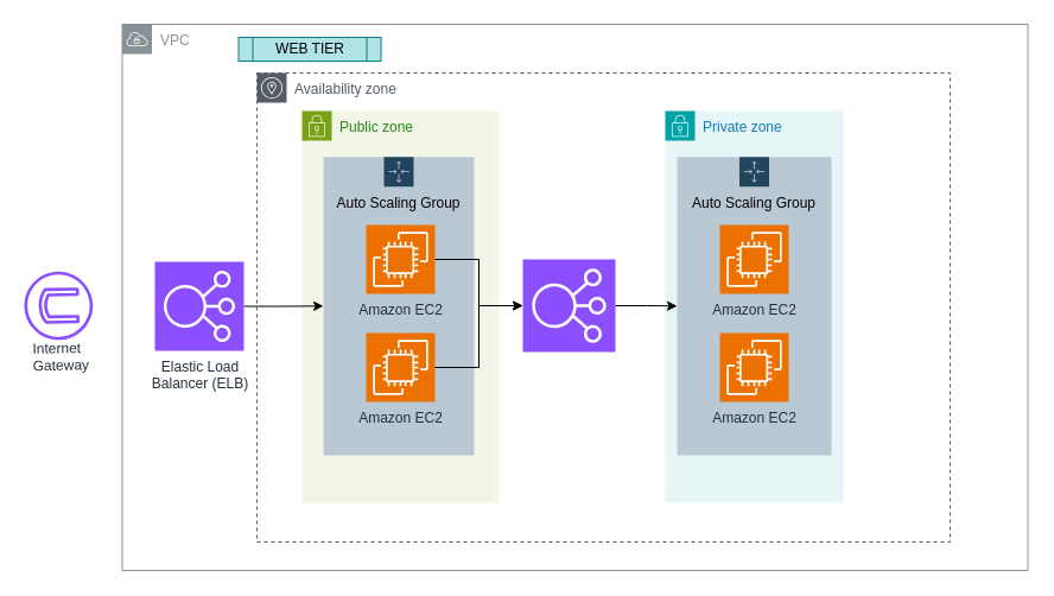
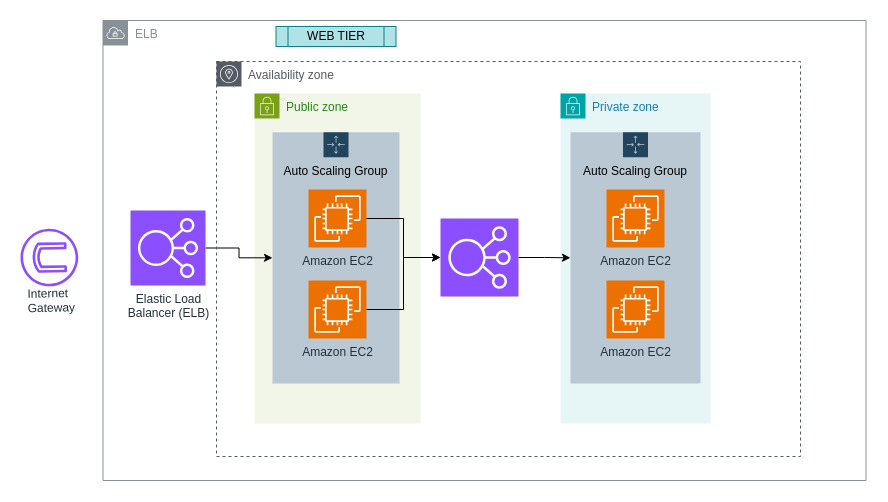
  <mxCell id="0" />
  <mxCell id="1" parent="0" />
  <mxCell id="2" value="Private zone" style="points=[[0,0],[0.25,0],[0.5,0],[0.75,0],[1,0],[1,0.25],[1,0.5],[1,0.75],[1,1],[0.75,1],[0.5,1],[0.25,1],[0,1],[0,0.75],[0,0.5],[0,0.25]];outlineConnect=0;gradientColor=none;html=1;whiteSpace=wrap;fontSize=12;fontStyle=0;container=0;pointerEvents=0;collapsible=0;recursiveResize=0;shape=mxgraph.aws4.group;grIcon=mxgraph.aws4.group_security_group;grStroke=0;strokeColor=#00A4A6;fillColor=#E6F6F7;verticalAlign=top;align=left;spacingLeft=30;fontColor=#147EBA;dashed=0;" parent="1" vertex="1"><mxGeometry x="560" y="93" width="150" height="330" as="geometry" /></mxCell>
  <mxCell id="3" value="Public zone" style="points=[[0,0],[0.25,0],[0.5,0],[0.75,0],[1,0],[1,0.25],[1,0.5],[1,0.75],[1,1],[0.75,1],[0.5,1],[0.25,1],[0,1],[0,0.75],[0,0.5],[0,0.25]];outlineConnect=0;gradientColor=none;html=1;whiteSpace=wrap;fontSize=12;fontStyle=0;container=0;pointerEvents=0;collapsible=0;recursiveResize=0;shape=mxgraph.aws4.group;grIcon=mxgraph.aws4.group_security_group;grStroke=0;strokeColor=#7AA116;fillColor=#F2F6E8;verticalAlign=top;align=left;spacingLeft=30;fontColor=#248814;dashed=0;" parent="1" vertex="1"><mxGeometry x="254" y="93" width="166" height="330" as="geometry" /></mxCell>
  <mxCell id="4" value="&lt;br&gt;&lt;div&gt;Gateway&lt;/div&gt;&lt;div&gt;Internet&lt;/div&gt;" style="sketch=0;outlineConnect=0;fontColor=#232F3E;gradientColor=none;fillColor=#8C4FFF;strokeColor=none;dashed=0;verticalLabelPosition=middle;verticalAlign=top;align=right;html=1;fontSize=12;fontStyle=0;aspect=fixed;pointerEvents=1;shape=mxgraph.aws4.internet_gateway;rotation=-91;labelPosition=left;textDirection=vertical-lr;" parent="1" vertex="1"><mxGeometry x="20" y="228.13" width="57.74" height="57.74" as="geometry" /></mxCell>
- <mxCell id="5" value="WEB TIER" style="shape=process;whiteSpace=wrap;html=1;backgroundOutline=1;fillColor=#b0e3e6;rounded=0;glass=0;strokeColor=#0e8088;container=0;" parent="1" vertex="1"><mxGeometry x="200.5" y="31" width="120" height="20" as="geometry" /></mxCell>
+ <mxCell id="5" value="WEB TIER" style="shape=process;whiteSpace=wrap;html=1;backgroundOutline=1;fillColor=#b0e3e6;rounded=0;glass=0;strokeColor=#0e8088;container=0;" parent="1" vertex="1"><mxGeometry x="275.5" y="26" width="120" height="20" as="geometry" /></mxCell>
  <mxCell id="6" style="edgeStyle=orthogonalEdgeStyle;rounded=0;orthogonalLoop=1;jettySize=auto;html=1;" edge="1" parent="1" source="7" target="10"><mxGeometry relative="1" as="geometry" /></mxCell>
- <mxCell id="7" value="Elastic Load&lt;div&gt;Balancer (ELB)&lt;/div&gt;" style="sketch=0;points=[[0,0,0],[0.25,0,0],[0.5,0,0],[0.75,0,0],[1,0,0],[0,1,0],[0.25,1,0],[0.5,1,0],[0.75,1,0],[1,1,0],[0,0.25,0],[0,0.5,0],[0,0.75,0],[1,0.25,0],[1,0.5,0],[1,0.75,0]];outlineConnect=0;fontColor=#232F3E;fillColor=#8C4FFF;strokeColor=#ffffff;dashed=0;verticalLabelPosition=bottom;verticalAlign=top;align=center;html=1;fontSize=12;fontStyle=0;aspect=fixed;shape=mxgraph.aws4.resourceIcon;resIcon=mxgraph.aws4.elastic_load_balancing;container=0;" parent="1" vertex="1"><mxGeometry x="130" y="220" width="75" height="75" as="geometry" /></mxCell>
+ <mxCell id="7" value="Elastic Load&lt;div&gt;Balancer (ELB)&lt;/div&gt;" style="sketch=0;points=[[0,0,0],[0.25,0,0],[0.5,0,0],[0.75,0,0],[1,0,0],[0,1,0],[0.25,1,0],[0.5,1,0],[0.75,1,0],[1,1,0],[0,0.25,0],[0,0.5,0],[0,0.75,0],[1,0.25,0],[1,0.5,0],[1,0.75,0]];outlineConnect=0;fontColor=#232F3E;fillColor=#8C4FFF;strokeColor=#ffffff;dashed=0;verticalLabelPosition=bottom;verticalAlign=top;align=center;html=1;fontSize=12;fontStyle=0;aspect=fixed;shape=mxgraph.aws4.resourceIcon;resIcon=mxgraph.aws4.elastic_load_balancing;container=0;" parent="1" vertex="1"><mxGeometry x="130" y="210" width="75" height="75" as="geometry" /></mxCell>
  <mxCell id="8" style="edgeStyle=orthogonalEdgeStyle;rounded=0;orthogonalLoop=1;jettySize=auto;html=1;" edge="1" parent="1" source="9" target="13"><mxGeometry relative="1" as="geometry" /></mxCell>
  <mxCell id="9" value="" style="sketch=0;points=[[0,0,0],[0.25,0,0],[0.5,0,0],[0.75,0,0],[1,0,0],[0,1,0],[0.25,1,0],[0.5,1,0],[0.75,1,0],[1,1,0],[0,0.25,0],[0,0.5,0],[0,0.75,0],[1,0.25,0],[1,0.5,0],[1,0.75,0]];outlineConnect=0;fontColor=#232F3E;fillColor=#8C4FFF;strokeColor=#ffffff;dashed=0;verticalLabelPosition=bottom;verticalAlign=top;align=center;html=1;fontSize=12;fontStyle=0;aspect=fixed;shape=mxgraph.aws4.resourceIcon;resIcon=mxgraph.aws4.elastic_load_balancing;container=0;" parent="1" vertex="1"><mxGeometry x="440" y="218" width="78" height="78" as="geometry" /></mxCell>
  <mxCell id="10" value="Auto Scaling Group" style="sketch=0;outlineConnect=0;html=1;whiteSpace=wrap;fontSize=12;fontStyle=0;shape=mxgraph.aws4.groupCenter;grIcon=mxgraph.aws4.group_auto_scaling_group;grStroke=0;strokeColor=#23445d;fillColor=#bac8d3;verticalAlign=top;align=center;dashed=0;spacingTop=25;" vertex="1" parent="1"><mxGeometry x="272" y="131.63" width="127" height="251.37" as="geometry" /></mxCell>
  <mxCell id="11" value="Amazon EC2" style="sketch=0;points=[[0,0,0],[0.25,0,0],[0.5,0,0],[0.75,0,0],[1,0,0],[0,1,0],[0.25,1,0],[0.5,1,0],[0.75,1,0],[1,1,0],[0,0.25,0],[0,0.5,0],[0,0.75,0],[1,0.25,0],[1,0.5,0],[1,0.75,0]];outlineConnect=0;fontColor=#232F3E;fillColor=#ED7100;strokeColor=#ffffff;dashed=0;verticalLabelPosition=bottom;verticalAlign=top;align=center;html=1;fontSize=12;fontStyle=0;aspect=fixed;shape=mxgraph.aws4.resourceIcon;resIcon=mxgraph.aws4.ec2;container=0;" vertex="1" parent="1"><mxGeometry x="308" y="280" width="58" height="58" as="geometry" /></mxCell>
  <mxCell id="12" value="Amazon EC2" style="sketch=0;points=[[0,0,0],[0.25,0,0],[0.5,0,0],[0.75,0,0],[1,0,0],[0,1,0],[0.25,1,0],[0.5,1,0],[0.75,1,0],[1,1,0],[0,0.25,0],[0,0.5,0],[0,0.75,0],[1,0.25,0],[1,0.5,0],[1,0.75,0]];outlineConnect=0;fontColor=#232F3E;fillColor=#ED7100;strokeColor=#ffffff;dashed=0;verticalLabelPosition=bottom;verticalAlign=top;align=center;html=1;fontSize=12;fontStyle=0;aspect=fixed;shape=mxgraph.aws4.resourceIcon;resIcon=mxgraph.aws4.ec2;container=0;" parent="1" vertex="1"><mxGeometry x="308" y="189" width="58" height="58" as="geometry" /></mxCell>
  <mxCell id="13" value="Auto Scaling Group" style="sketch=0;outlineConnect=0;html=1;whiteSpace=wrap;fontSize=12;fontStyle=0;shape=mxgraph.aws4.groupCenter;grIcon=mxgraph.aws4.group_auto_scaling_group;grStroke=0;strokeColor=#23445d;fillColor=#bac8d3;verticalAlign=top;align=center;dashed=0;spacingTop=25;" vertex="1" parent="1"><mxGeometry x="570" y="131.63" width="130" height="251.37" as="geometry" /></mxCell>
  <mxCell id="14" value="Amazon EC2" style="sketch=0;points=[[0,0,0],[0.25,0,0],[0.5,0,0],[0.75,0,0],[1,0,0],[0,1,0],[0.25,1,0],[0.5,1,0],[0.75,1,0],[1,1,0],[0,0.25,0],[0,0.5,0],[0,0.75,0],[1,0.25,0],[1,0.5,0],[1,0.75,0]];outlineConnect=0;fontColor=#232F3E;fillColor=#ED7100;strokeColor=#ffffff;dashed=0;verticalLabelPosition=bottom;verticalAlign=top;align=center;html=1;fontSize=12;fontStyle=0;aspect=fixed;shape=mxgraph.aws4.resourceIcon;resIcon=mxgraph.aws4.ec2;container=0;" parent="1" vertex="1"><mxGeometry x="606" y="189" width="58" height="58" as="geometry" /></mxCell>
  <mxCell id="15" value="Amazon EC2" style="sketch=0;points=[[0,0,0],[0.25,0,0],[0.5,0,0],[0.75,0,0],[1,0,0],[0,1,0],[0.25,1,0],[0.5,1,0],[0.75,1,0],[1,1,0],[0,0.25,0],[0,0.5,0],[0,0.75,0],[1,0.25,0],[1,0.5,0],[1,0.75,0]];outlineConnect=0;fontColor=#232F3E;fillColor=#ED7100;strokeColor=#ffffff;dashed=0;verticalLabelPosition=bottom;verticalAlign=top;align=center;html=1;fontSize=12;fontStyle=0;aspect=fixed;shape=mxgraph.aws4.resourceIcon;resIcon=mxgraph.aws4.ec2;container=0;" vertex="1" parent="1"><mxGeometry x="606" y="280" width="58" height="58" as="geometry" /></mxCell>
  <mxCell id="16" style="edgeStyle=orthogonalEdgeStyle;rounded=0;orthogonalLoop=1;jettySize=auto;html=1;entryX=0;entryY=0.5;entryDx=0;entryDy=0;entryPerimeter=0;" edge="1" parent="1" source="12" target="9"><mxGeometry relative="1" as="geometry" /></mxCell>
  <mxCell id="17" style="edgeStyle=orthogonalEdgeStyle;rounded=0;orthogonalLoop=1;jettySize=auto;html=1;entryX=0;entryY=0.5;entryDx=0;entryDy=0;entryPerimeter=0;" edge="1" parent="1" source="11" target="9"><mxGeometry relative="1" as="geometry" /></mxCell>
  <mxCell id="18" value="Availability zone" style="sketch=0;outlineConnect=0;gradientColor=none;html=1;whiteSpace=wrap;fontSize=12;fontStyle=0;shape=mxgraph.aws4.group;grIcon=mxgraph.aws4.group_availability_zone;strokeColor=#545B64;fillColor=none;verticalAlign=top;align=left;spacingLeft=30;fontColor=#545B64;dashed=1;" vertex="1" parent="1"><mxGeometry x="216" y="61" width="584" height="395" as="geometry" /></mxCell>
  <mxCell id="19" style="edgeStyle=orthogonalEdgeStyle;rounded=0;orthogonalLoop=1;jettySize=auto;html=1;exitX=0.5;exitY=1;exitDx=0;exitDy=0;" edge="1" parent="1" source="5" target="5"><mxGeometry relative="1" as="geometry" /></mxCell>
- <mxCell id="20" value="VPC" style="sketch=0;outlineConnect=0;gradientColor=none;html=1;whiteSpace=wrap;fontSize=12;fontStyle=0;shape=mxgraph.aws4.group;grIcon=mxgraph.aws4.group_vpc;strokeColor=#879196;fillColor=none;verticalAlign=top;align=left;spacingLeft=30;fontColor=#879196;dashed=0;" vertex="1" parent="1"><mxGeometry x="102.5" y="20" width="763" height="460" as="geometry" /></mxCell>
+ <mxCell id="20" value="ELB" style="sketch=0;outlineConnect=0;gradientColor=none;html=1;whiteSpace=wrap;fontSize=12;fontStyle=0;shape=mxgraph.aws4.group;grIcon=mxgraph.aws4.group_vpc;strokeColor=#879196;fillColor=none;verticalAlign=top;align=left;spacingLeft=30;fontColor=#879196;dashed=0;" vertex="1" parent="1"><mxGeometry x="102.5" y="20" width="763" height="460" as="geometry" /></mxCell>
